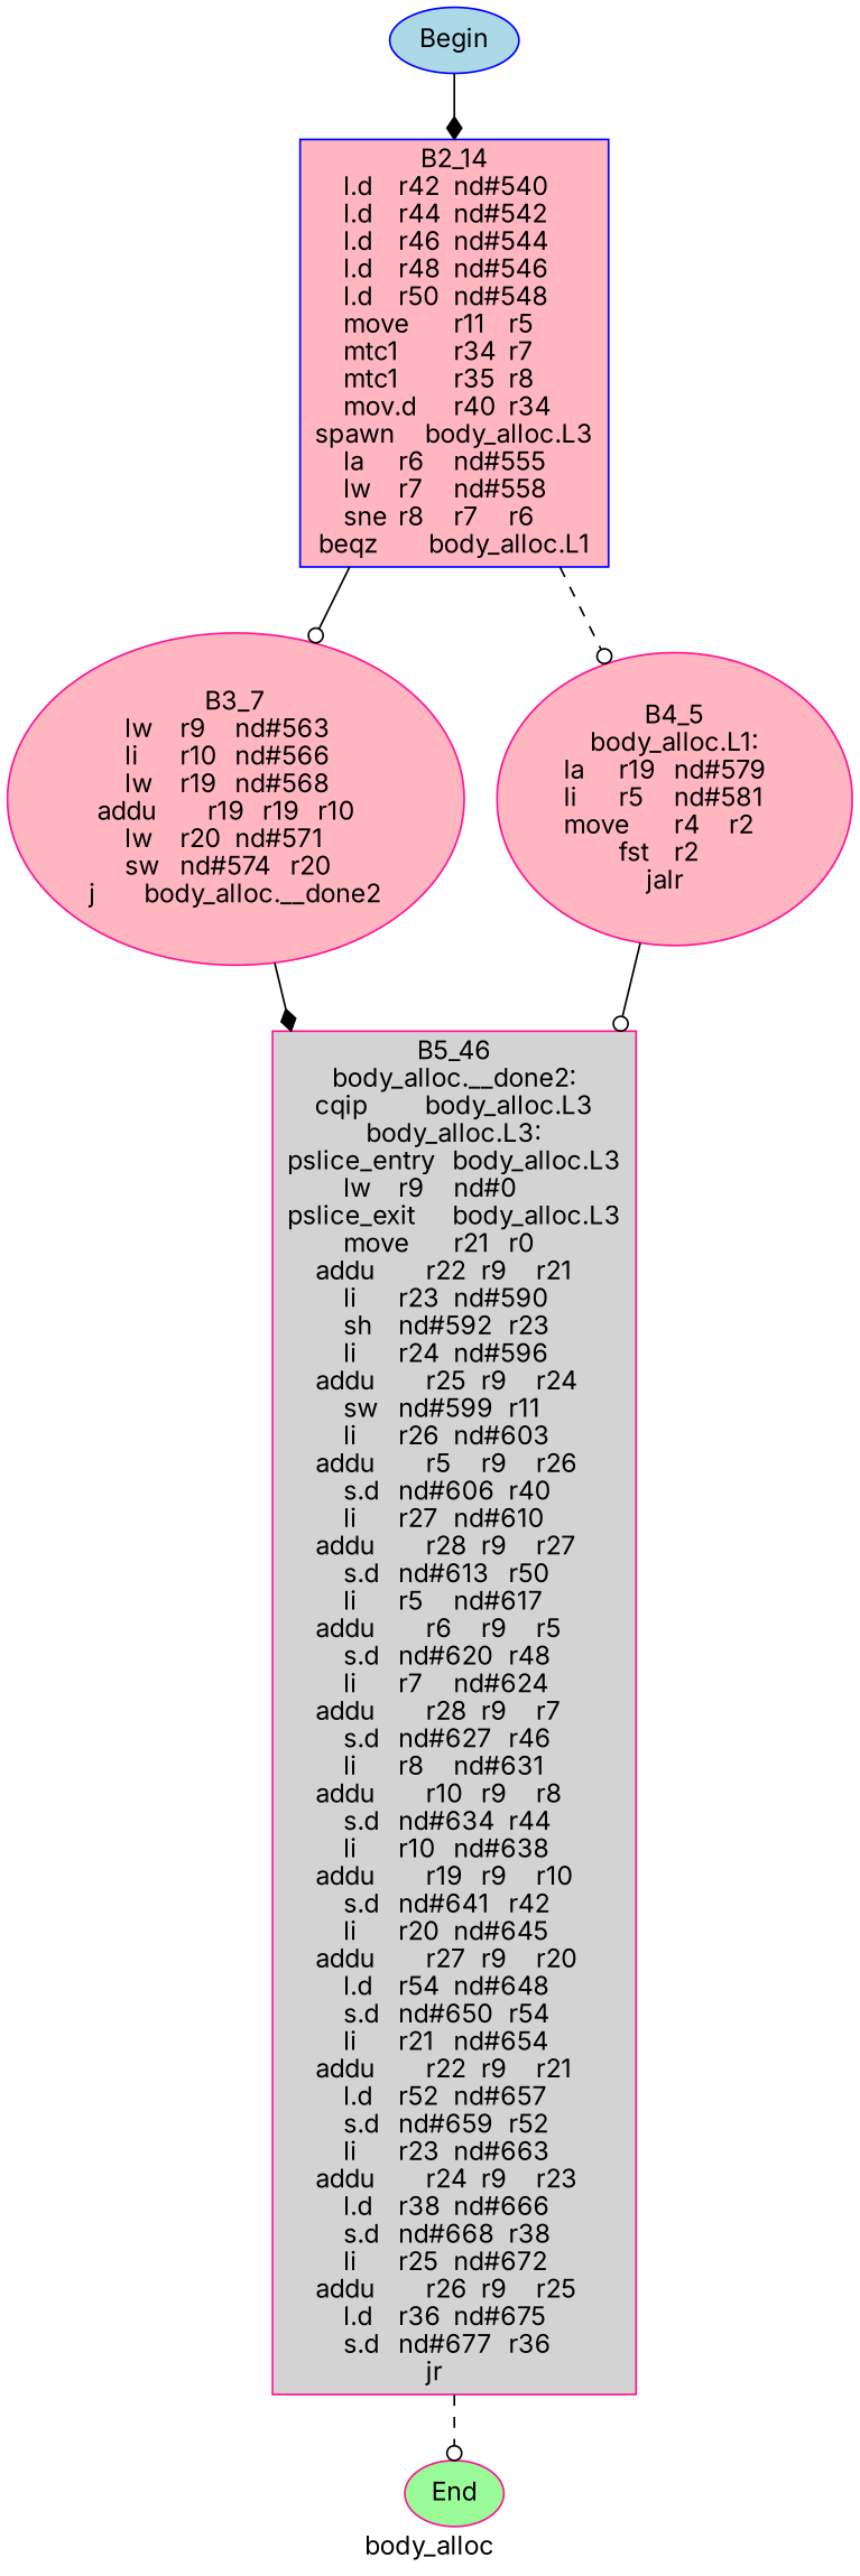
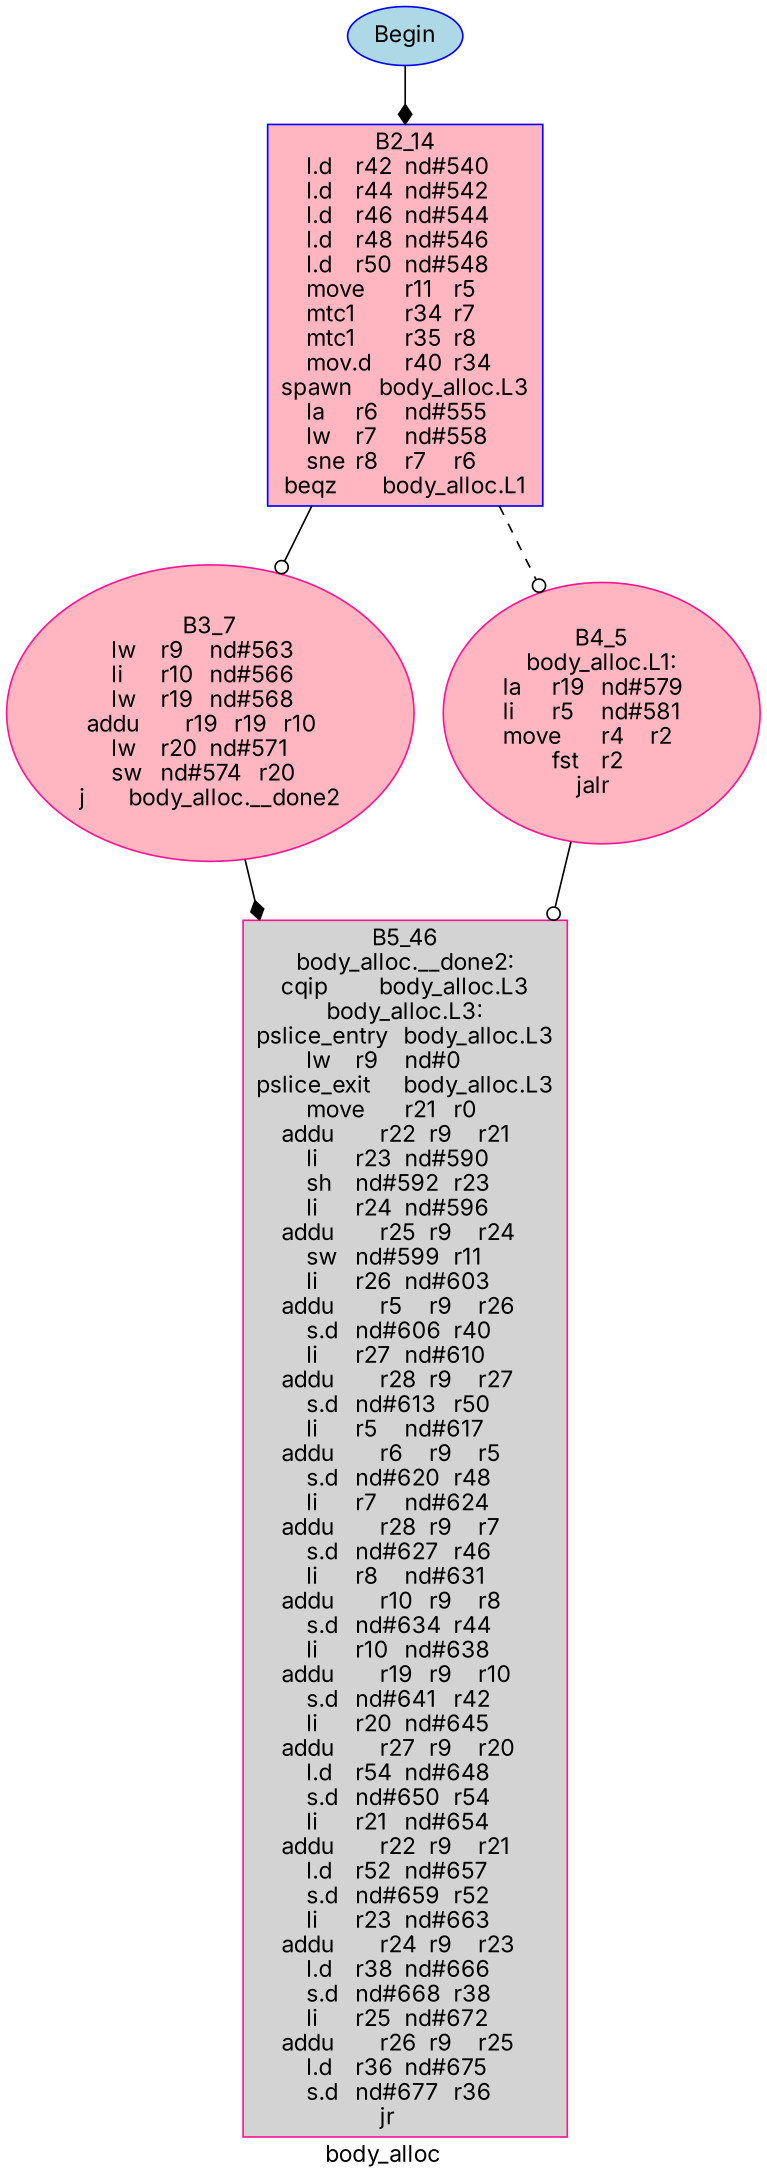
  digraph {
    color=purple
    label=body_alloc
    style=dashed
    fontname=Inter
    node [style=filled fillcolor=lightpink color=deeppink fontname=Inter]
    edge [style=solid arrowhead=odot fontname=Inter]
    n1 [label=Begin fillcolor=lightblue color=blue]
    n2 [color=blue label="B2_14\nl.d	r42	nd#540	\nl.d	r44	nd#542	\nl.d	r46	nd#544	\nl.d	r48	nd#546	\nl.d	r50	nd#548	\nmove	r11	r5	\nmtc1	r34	r7	\nmtc1	r35	r8	\nmov.d	r40	r34	\nspawn	body_alloc.L3\nla	r6	nd#555	\nlw	r7	nd#558	\nsne	r8	r7	r6	\nbeqz	body_alloc.L1\n" shape=box]
    n3 [label="B3_7\nlw	r9	nd#563	\nli	r10	nd#566	\nlw	r19	nd#568	\naddu	r19	r19	r10	\nlw	r20	nd#571	\nsw	nd#574	r20	\nj	body_alloc.__done2\n"]
    n4 [label="B4_5\nbody_alloc.L1:\nla	r19	nd#579	\nli	r5	nd#581	\nmove	r4	r2	\nfst	r2	\njalr	\n"]
-   n5 [label=End fillcolor=palegreen]
    n6 [label="B5_46\nbody_alloc.__done2:\ncqip	body_alloc.L3\nbody_alloc.L3:\npslice_entry	body_alloc.L3\nlw	r9	nd#0	\npslice_exit	body_alloc.L3\nmove	r21	r0	\naddu	r22	r9	r21	\nli	r23	nd#590	\nsh	nd#592	r23	\nli	r24	nd#596	\naddu	r25	r9	r24	\nsw	nd#599	r11	\nli	r26	nd#603	\naddu	r5	r9	r26	\ns.d	nd#606	r40	\nli	r27	nd#610	\naddu	r28	r9	r27	\ns.d	nd#613	r50	\nli	r5	nd#617	\naddu	r6	r9	r5	\ns.d	nd#620	r48	\nli	r7	nd#624	\naddu	r28	r9	r7	\ns.d	nd#627	r46	\nli	r8	nd#631	\naddu	r10	r9	r8	\ns.d	nd#634	r44	\nli	r10	nd#638	\naddu	r19	r9	r10	\ns.d	nd#641	r42	\nli	r20	nd#645	\naddu	r27	r9	r20	\nl.d	r54	nd#648	\ns.d	nd#650	r54	\nli	r21	nd#654	\naddu	r22	r9	r21	\nl.d	r52	nd#657	\ns.d	nd#659	r52	\nli	r23	nd#663	\naddu	r24	r9	r23	\nl.d	r38	nd#666	\ns.d	nd#668	r38	\nli	r25	nd#672	\naddu	r26	r9	r25	\nl.d	r36	nd#675	\ns.d	nd#677	r36	\njr	\n" shape=polygon fillcolor=lightgrey]
    n1 -> n2 [arrowhead=diamond]
    n2 -> n3
    n2 -> n4 [style=dashed]
    n3 -> n6 [arrowhead=diamond]
    n4 -> n6
-   n6 -> n5 [style=dashed]
  }
